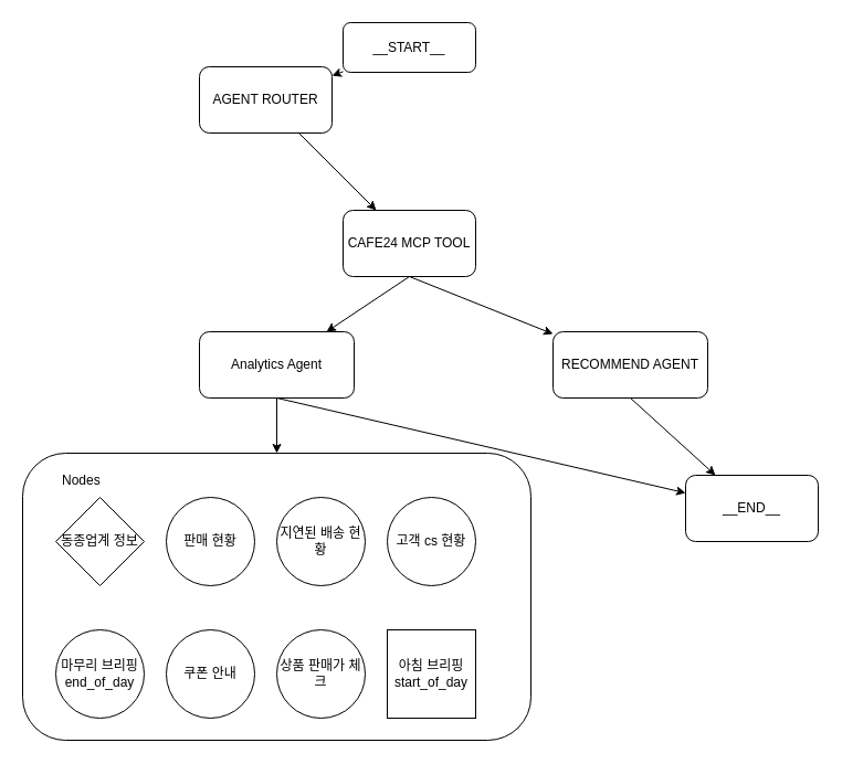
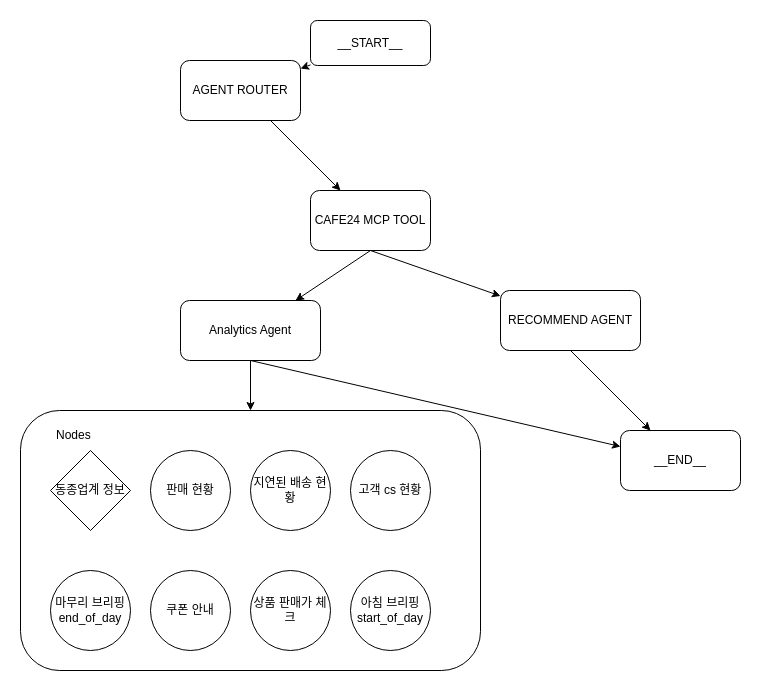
  <mxCell id="0" />
  <mxCell id="1" parent="0" />
  <mxCell id="2" value="" style="edgeStyle=none;html=1;" edge="1" parent="1" source="3" target="7"><mxGeometry relative="1" as="geometry" /></mxCell>
  <mxCell id="3" value="__START__" style="rounded=1;whiteSpace=wrap;html=1;" vertex="1" parent="1"><mxGeometry x="310" y="20" width="120" height="45" as="geometry" /></mxCell>
  <mxCell id="4" value="" style="edgeStyle=none;html=1;exitX=0.5;exitY=1;exitDx=0;exitDy=0;" edge="1" parent="1" source="24" target="9"><mxGeometry relative="1" as="geometry" /></mxCell>
  <mxCell id="5" value="" style="edgeStyle=none;html=1;exitX=0.5;exitY=1;exitDx=0;exitDy=0;" edge="1" parent="1" source="24" target="12"><mxGeometry relative="1" as="geometry" /></mxCell>
  <mxCell id="6" value="" style="edgeStyle=none;html=1;" edge="1" parent="1" source="7" target="24"><mxGeometry relative="1" as="geometry" /></mxCell>
  <mxCell id="7" value="AGENT ROUTER" style="rounded=1;whiteSpace=wrap;html=1;" vertex="1" parent="1"><mxGeometry x="180" y="60" width="120" height="60" as="geometry" /></mxCell>
  <mxCell id="8" style="edgeStyle=none;html=1;exitX=0.5;exitY=1;exitDx=0;exitDy=0;" edge="1" parent="1" source="9" target="25"><mxGeometry relative="1" as="geometry" /></mxCell>
- <mxCell id="9" value="RECOMMEND AGENT" style="whiteSpace=wrap;html=1;rounded=1;" vertex="1" parent="1"><mxGeometry x="500" y="300" width="140" height="60" as="geometry" /></mxCell>
+ <mxCell id="9" value="RECOMMEND AGENT" style="whiteSpace=wrap;html=1;rounded=1;" vertex="1" parent="1"><mxGeometry x="500" y="290" width="140" height="60" as="geometry" /></mxCell>
  <mxCell id="10" style="edgeStyle=none;html=1;exitX=0.5;exitY=1;exitDx=0;exitDy=0;entryX=0.5;entryY=0;entryDx=0;entryDy=0;" edge="1" parent="1" source="12" target="14"><mxGeometry relative="1" as="geometry" /></mxCell>
  <mxCell id="11" style="edgeStyle=none;html=1;exitX=0.5;exitY=1;exitDx=0;exitDy=0;" edge="1" parent="1" source="12" target="25"><mxGeometry relative="1" as="geometry" /></mxCell>
  <mxCell id="12" value="Analytics Agent" style="whiteSpace=wrap;html=1;rounded=1;" vertex="1" parent="1"><mxGeometry x="180" y="300" width="140" height="60" as="geometry" /></mxCell>
  <mxCell id="13" value="" style="group" vertex="1" connectable="0" parent="1"><mxGeometry x="20" y="410" width="460" height="260" as="geometry" /></mxCell>
  <mxCell id="14" value="" style="rounded=1;whiteSpace=wrap;html=1;" vertex="1" parent="13"><mxGeometry width="460" height="260" as="geometry" /></mxCell>
  <mxCell id="15" value="동종업계 정보" style="rhombus;whiteSpace=wrap;html=1;" vertex="1" parent="13"><mxGeometry x="30" y="40" width="80" height="80" as="geometry" /></mxCell>
  <mxCell id="16" value="판매 현황" style="ellipse;whiteSpace=wrap;html=1;rounded=1;" vertex="1" parent="13"><mxGeometry x="130" y="40" width="80" height="80" as="geometry" /></mxCell>
  <mxCell id="17" value="고객 cs 현황" style="ellipse;whiteSpace=wrap;html=1;rounded=1;" vertex="1" parent="13"><mxGeometry x="330" y="40" width="80" height="80" as="geometry" /></mxCell>
  <mxCell id="18" value="지연된 배송 현황" style="ellipse;whiteSpace=wrap;html=1;aspect=fixed;" vertex="1" parent="13"><mxGeometry x="230" y="40" width="80" height="80" as="geometry" /></mxCell>
  <mxCell id="19" value="상품 판매가 체크" style="ellipse;whiteSpace=wrap;html=1;aspect=fixed;" vertex="1" parent="13"><mxGeometry x="230" y="160" width="80" height="80" as="geometry" /></mxCell>
  <mxCell id="20" value="쿠폰 안내" style="ellipse;whiteSpace=wrap;html=1;aspect=fixed;" vertex="1" parent="13"><mxGeometry x="130" y="160" width="80" height="80" as="geometry" /></mxCell>
- <mxCell id="21" value="아침 브리핑&lt;div&gt;start_of_day&lt;/div&gt;" style="whiteSpace=wrap;html=1;aspect=fixed;rounded=0;" vertex="1" parent="13"><mxGeometry x="330" y="160" width="80" height="80" as="geometry" /></mxCell>
+ <mxCell id="21" value="아침 브리핑&lt;div&gt;start_of_day&lt;/div&gt;" style="ellipse;whiteSpace=wrap;html=1;aspect=fixed;" vertex="1" parent="13"><mxGeometry x="330" y="160" width="80" height="80" as="geometry" /></mxCell>
  <mxCell id="22" value="마무리 브리핑&lt;div&gt;end_of_day&lt;/div&gt;" style="ellipse;whiteSpace=wrap;html=1;aspect=fixed;" vertex="1" parent="13"><mxGeometry x="30" y="160" width="80" height="80" as="geometry" /></mxCell>
  <mxCell id="23" value="Nodes" style="text;strokeColor=none;fillColor=none;align=left;verticalAlign=middle;spacingLeft=4;spacingRight=4;overflow=hidden;points=[[0,0.5],[1,0.5]];portConstraint=eastwest;rotatable=0;whiteSpace=wrap;html=1;" vertex="1" parent="13"><mxGeometry x="30" y="10" width="80" height="30" as="geometry" /></mxCell>
  <mxCell id="24" value="CAFE24 MCP TOOL" style="whiteSpace=wrap;html=1;rounded=1;" vertex="1" parent="1"><mxGeometry x="310" y="190" width="120" height="60" as="geometry" /></mxCell>
  <mxCell id="25" value="__END__" style="rounded=1;whiteSpace=wrap;html=1;" vertex="1" parent="1"><mxGeometry x="620" y="430" width="120" height="60" as="geometry" /></mxCell>
